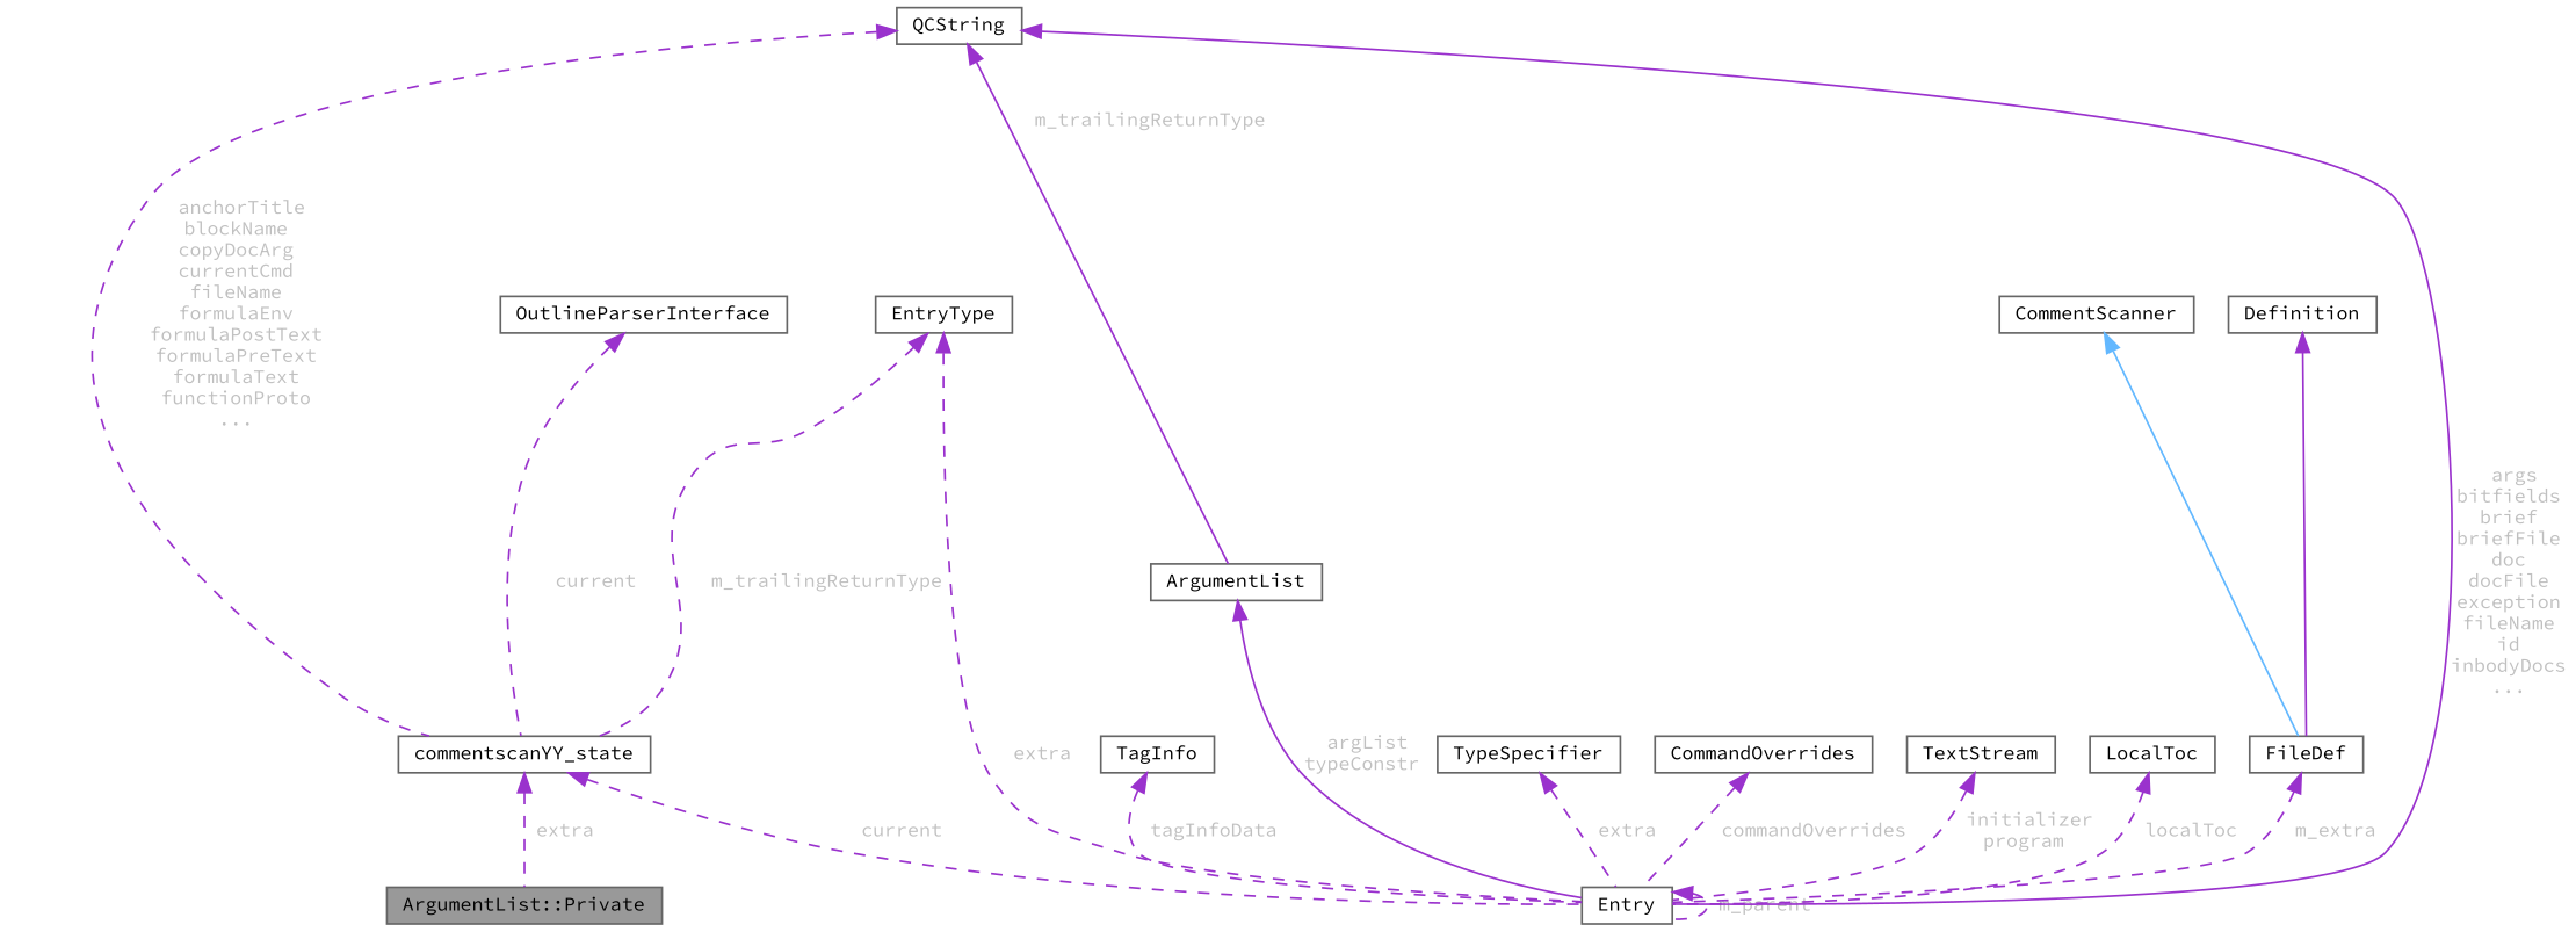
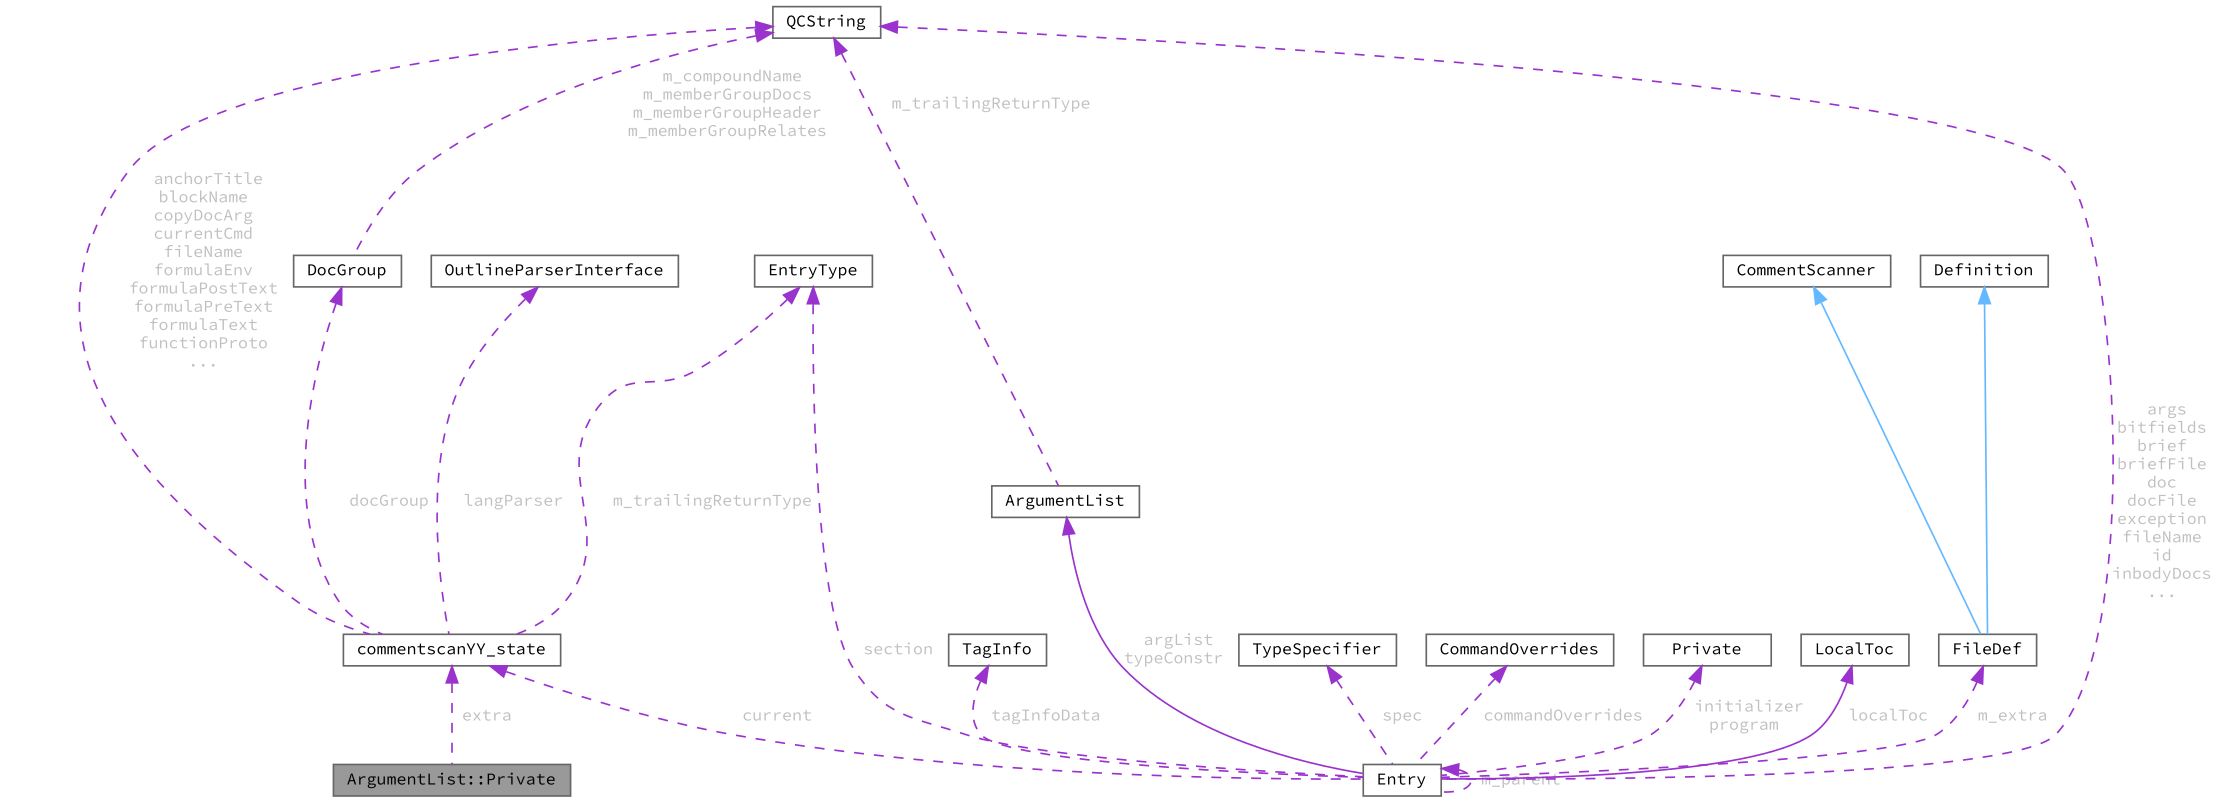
  digraph {
    fontname="Source Code Pro"
    node [color=gray40 fillcolor=white fontname="Source Code Pro" fontsize=10 shape=box style=filled]
    edge [color=darkorchid3 dir=back fontcolor=grey fontname="Source Code Pro" fontsize=10 labelfontname=Helvetica labelfontsize=10 style=dashed]
    n1 [fillcolor=grey60 fontcolor=black height=0.2 label="ArgumentList::Private" width=0.4]
    n2 [height=0.2 label=commentscanYY_state width=0.4]
    n3 [height=0.2 label=Entry width=0.4]
    n4 [height=0.2 label=OutlineParserInterface width=0.4]
    n5 [height=0.2 label=QCString width=0.4]
    n6 [height=0.2 label=ArgumentList width=0.4]
+   n7 [height=0.2 label=DocGroup width=0.4]
    n8 [height=0.2 label=TagInfo width=0.4]
    n9 [height=0.2 label=EntryType width=0.4]
    n10 [height=0.2 label=TypeSpecifier width=0.4]
    n11 [height=0.2 label=CommandOverrides width=0.4]
-   n12 [height=0.2 label=TextStream width=0.4]
+   n12 [height=0.2 label=Private width=0.4]
    n13 [height=0.2 label=LocalToc width=0.4]
    n14 [height=0.2 label=FileDef width=0.4]
    n15 [height=0.2 label=CommentScanner width=0.4]
    n16 [height=0.2 label=Definition width=0.4]
    n2 -> n1 [label=" extra"]
    n2 -> n3 [label=" current"]
    n3 -> n3 [label=" m_parent"]
-   n4 -> n2 [label=" current"]
+   n4 -> n2 [label=" langParser"]
    n5 -> n2 [label=" anchorTitle\nblockName\ncopyDocArg\ncurrentCmd\nfileName\nformulaEnv\nformulaPostText\nformulaPreText\nformulaText\nfunctionProto\n..."]
-   n5 -> n3 [label=" args\nbitfields\nbrief\nbriefFile\ndoc\ndocFile\nexception\nfileName\nid\ninbodyDocs\n..." style=solid]
-   n5 -> n6 [label=" m_trailingReturnType" style=solid]
+   n5 -> n3 [label=" args\nbitfields\nbrief\nbriefFile\ndoc\ndocFile\nexception\nfileName\nid\ninbodyDocs\n..."]
+   n5 -> n6 [label=" m_trailingReturnType"]
+   n5 -> n7 [label=" m_compoundName\nm_memberGroupDocs\nm_memberGroupHeader\nm_memberGroupRelates"]
    n6 -> n3 [label=" argList\ntypeConstr" style=solid]
+   n7 -> n2 [label=" docGroup"]
    n8 -> n3 [label=" tagInfoData"]
    n9 -> n2 [label=" m_trailingReturnType"]
-   n9 -> n3 [label=" extra"]
-   n10 -> n3 [label=" extra"]
+   n9 -> n3 [label=" section"]
+   n10 -> n3 [label=" spec"]
    n11 -> n3 [label=" commandOverrides"]
    n12 -> n3 [label=" initializer\nprogram"]
-   n13 -> n3 [label=" localToc"]
+   n13 -> n3 [label=" localToc" style=solid]
    n14 -> n3 [label=" m_extra"]
    n15 -> n14 [color=steelblue1 style=solid fontcolor=""]
-   n16 -> n14 [style=solid fontcolor=""]
+   n16 -> n14 [color=steelblue1 style=solid fontcolor=""]
  }
